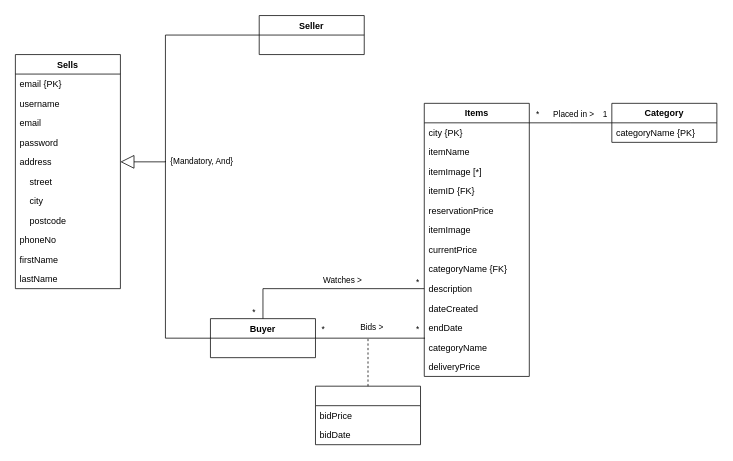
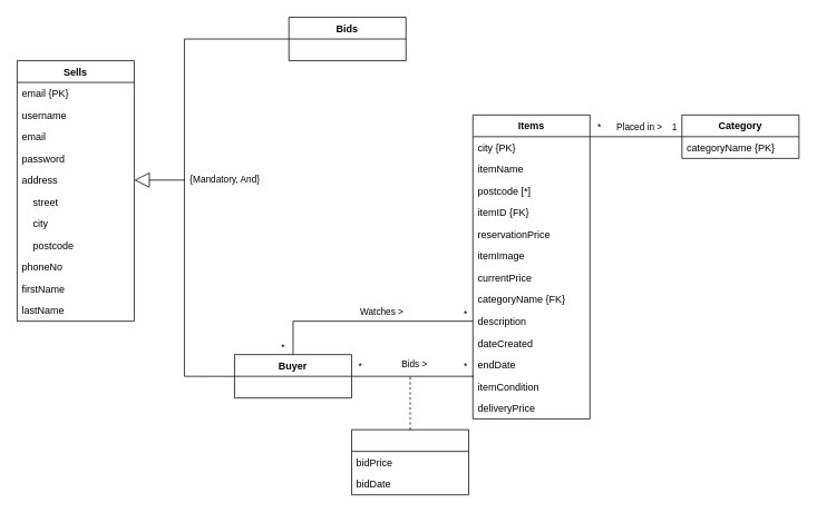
  <mxCell id="0" />
  <mxCell id="1" parent="0" />
  <mxCell id="2" value="Sells" style="swimlane;fontStyle=1;childLayout=stackLayout;horizontal=1;startSize=26;fillColor=none;horizontalStack=0;resizeParent=1;resizeParentMax=0;resizeLast=0;collapsible=1;marginBottom=0;" parent="1" vertex="1"><mxGeometry x="20" y="72" width="140" height="312" as="geometry" /></mxCell>
  <mxCell id="3" value="email {PK}" style="text;strokeColor=none;fillColor=none;align=left;verticalAlign=top;spacingLeft=4;spacingRight=4;overflow=hidden;rotatable=0;points=[[0,0.5],[1,0.5]];portConstraint=eastwest;" parent="2" vertex="1"><mxGeometry y="26" width="140" height="26" as="geometry" /></mxCell>
  <mxCell id="4" value="username" style="text;strokeColor=none;fillColor=none;align=left;verticalAlign=top;spacingLeft=4;spacingRight=4;overflow=hidden;rotatable=0;points=[[0,0.5],[1,0.5]];portConstraint=eastwest;" parent="2" vertex="1"><mxGeometry y="52" width="140" height="26" as="geometry" /></mxCell>
  <mxCell id="5" value="email" style="text;strokeColor=none;fillColor=none;align=left;verticalAlign=top;spacingLeft=4;spacingRight=4;overflow=hidden;rotatable=0;points=[[0,0.5],[1,0.5]];portConstraint=eastwest;" parent="2" vertex="1"><mxGeometry y="78" width="140" height="26" as="geometry" /></mxCell>
  <mxCell id="6" value="password" style="text;strokeColor=none;fillColor=none;align=left;verticalAlign=top;spacingLeft=4;spacingRight=4;overflow=hidden;rotatable=0;points=[[0,0.5],[1,0.5]];portConstraint=eastwest;" parent="2" vertex="1"><mxGeometry y="104" width="140" height="26" as="geometry" /></mxCell>
  <mxCell id="7" value="address" style="text;strokeColor=none;fillColor=none;align=left;verticalAlign=top;spacingLeft=4;spacingRight=4;overflow=hidden;rotatable=0;points=[[0,0.5],[1,0.5]];portConstraint=eastwest;" parent="2" vertex="1"><mxGeometry y="130" width="140" height="26" as="geometry" /></mxCell>
  <mxCell id="8" value="    street" style="text;strokeColor=none;fillColor=none;align=left;verticalAlign=top;spacingLeft=4;spacingRight=4;overflow=hidden;rotatable=0;points=[[0,0.5],[1,0.5]];portConstraint=eastwest;" parent="2" vertex="1"><mxGeometry y="156" width="140" height="26" as="geometry" /></mxCell>
  <mxCell id="9" value="    city" style="text;strokeColor=none;fillColor=none;align=left;verticalAlign=top;spacingLeft=4;spacingRight=4;overflow=hidden;rotatable=0;points=[[0,0.5],[1,0.5]];portConstraint=eastwest;" parent="2" vertex="1"><mxGeometry y="182" width="140" height="26" as="geometry" /></mxCell>
  <mxCell id="10" value="    postcode" style="text;strokeColor=none;fillColor=none;align=left;verticalAlign=top;spacingLeft=4;spacingRight=4;overflow=hidden;rotatable=0;points=[[0,0.5],[1,0.5]];portConstraint=eastwest;" parent="2" vertex="1"><mxGeometry y="208" width="140" height="26" as="geometry" /></mxCell>
  <mxCell id="11" value="phoneNo" style="text;strokeColor=none;fillColor=none;align=left;verticalAlign=top;spacingLeft=4;spacingRight=4;overflow=hidden;rotatable=0;points=[[0,0.5],[1,0.5]];portConstraint=eastwest;" parent="2" vertex="1"><mxGeometry y="234" width="140" height="26" as="geometry" /></mxCell>
  <mxCell id="12" value="firstName" style="text;strokeColor=none;fillColor=none;align=left;verticalAlign=top;spacingLeft=4;spacingRight=4;overflow=hidden;rotatable=0;points=[[0,0.5],[1,0.5]];portConstraint=eastwest;" parent="2" vertex="1"><mxGeometry y="260" width="140" height="26" as="geometry" /></mxCell>
  <mxCell id="13" value="lastName" style="text;strokeColor=none;fillColor=none;align=left;verticalAlign=top;spacingLeft=4;spacingRight=4;overflow=hidden;rotatable=0;points=[[0,0.5],[1,0.5]];portConstraint=eastwest;" parent="2" vertex="1"><mxGeometry y="286" width="140" height="26" as="geometry" /></mxCell>
- <mxCell id="14" value="Seller" style="swimlane;fontStyle=1;childLayout=stackLayout;horizontal=1;startSize=26;fillColor=none;horizontalStack=0;resizeParent=1;resizeParentMax=0;resizeLast=0;collapsible=1;marginBottom=0;" parent="1" vertex="1"><mxGeometry x="345" y="20" width="140" height="52" as="geometry" /></mxCell>
+ <mxCell id="14" value="Bids" style="swimlane;fontStyle=1;childLayout=stackLayout;horizontal=1;startSize=26;fillColor=none;horizontalStack=0;resizeParent=1;resizeParentMax=0;resizeLast=0;collapsible=1;marginBottom=0;" parent="1" vertex="1"><mxGeometry x="345" y="20" width="140" height="52" as="geometry" /></mxCell>
  <mxCell id="15" value="" style="endArrow=block;endSize=16;endFill=0;rounded=0;exitX=0;exitY=0.5;exitDx=0;exitDy=0;entryX=1;entryY=0.5;entryDx=0;entryDy=0;html=1;" parent="1" target="7" edge="1"><mxGeometry width="160" relative="1" as="geometry"><mxPoint x="345" y="46" as="sourcePoint" /><mxPoint x="440" y="217" as="targetPoint" /><Array as="points"><mxPoint x="220" y="46" /><mxPoint x="220" y="215" /></Array></mxGeometry></mxCell>
  <mxCell id="16" value="Buyer" style="swimlane;fontStyle=1;childLayout=stackLayout;horizontal=1;startSize=26;fillColor=none;horizontalStack=0;resizeParent=1;resizeParentMax=0;resizeLast=0;collapsible=1;marginBottom=0;" parent="1" vertex="1"><mxGeometry x="280" y="424" width="140" height="52" as="geometry" /></mxCell>
  <mxCell id="17" value="{Mandatory, And}" style="endArrow=none;endSize=16;endFill=0;html=1;rounded=0;exitX=0.001;exitY=0.04;exitDx=0;exitDy=0;align=left;exitPerimeter=0;" parent="1" edge="1"><mxGeometry x="1" y="-5" width="160" relative="1" as="geometry"><mxPoint x="280.14" y="450.04" as="sourcePoint" /><mxPoint x="220" y="214" as="targetPoint" /><Array as="points"><mxPoint x="220" y="450" /></Array><mxPoint as="offset" /></mxGeometry></mxCell>
  <mxCell id="18" value="Items" style="swimlane;fontStyle=1;childLayout=stackLayout;horizontal=1;startSize=26;fillColor=none;horizontalStack=0;resizeParent=1;resizeParentMax=0;resizeLast=0;collapsible=1;marginBottom=0;" parent="1" vertex="1"><mxGeometry x="565" y="137" width="140" height="364" as="geometry" /></mxCell>
  <mxCell id="19" value="city {PK}" style="text;strokeColor=none;fillColor=none;align=left;verticalAlign=top;spacingLeft=4;spacingRight=4;overflow=hidden;rotatable=0;points=[[0,0.5],[1,0.5]];portConstraint=eastwest;" parent="18" vertex="1"><mxGeometry y="26" width="140" height="26" as="geometry" /></mxCell>
  <mxCell id="20" value="itemName" style="text;strokeColor=none;fillColor=none;align=left;verticalAlign=top;spacingLeft=4;spacingRight=4;overflow=hidden;rotatable=0;points=[[0,0.5],[1,0.5]];portConstraint=eastwest;" parent="18" vertex="1"><mxGeometry y="52" width="140" height="26" as="geometry" /></mxCell>
- <mxCell id="21" value="itemImage [*]" style="text;strokeColor=none;fillColor=none;align=left;verticalAlign=top;spacingLeft=4;spacingRight=4;overflow=hidden;rotatable=0;points=[[0,0.5],[1,0.5]];portConstraint=eastwest;" parent="18" vertex="1"><mxGeometry y="78" width="140" height="26" as="geometry" /></mxCell>
+ <mxCell id="21" value="postcode [*]" style="text;strokeColor=none;fillColor=none;align=left;verticalAlign=top;spacingLeft=4;spacingRight=4;overflow=hidden;rotatable=0;points=[[0,0.5],[1,0.5]];portConstraint=eastwest;" parent="18" vertex="1"><mxGeometry y="78" width="140" height="26" as="geometry" /></mxCell>
  <mxCell id="22" value="itemID {FK}" style="text;strokeColor=none;fillColor=none;align=left;verticalAlign=top;spacingLeft=4;spacingRight=4;overflow=hidden;rotatable=0;points=[[0,0.5],[1,0.5]];portConstraint=eastwest;" parent="18" vertex="1"><mxGeometry y="104" width="140" height="26" as="geometry" /></mxCell>
  <mxCell id="23" value="reservationPrice" style="text;strokeColor=none;fillColor=none;align=left;verticalAlign=top;spacingLeft=4;spacingRight=4;overflow=hidden;rotatable=0;points=[[0,0.5],[1,0.5]];portConstraint=eastwest;" parent="18" vertex="1"><mxGeometry y="130" width="140" height="26" as="geometry" /></mxCell>
  <mxCell id="24" value="itemImage" style="text;strokeColor=none;fillColor=none;align=left;verticalAlign=top;spacingLeft=4;spacingRight=4;overflow=hidden;rotatable=0;points=[[0,0.5],[1,0.5]];portConstraint=eastwest;" parent="18" vertex="1"><mxGeometry y="156" width="140" height="26" as="geometry" /></mxCell>
  <mxCell id="25" value="currentPrice" style="text;strokeColor=none;fillColor=none;align=left;verticalAlign=top;spacingLeft=4;spacingRight=4;overflow=hidden;rotatable=0;points=[[0,0.5],[1,0.5]];portConstraint=eastwest;" parent="18" vertex="1"><mxGeometry y="182" width="140" height="26" as="geometry" /></mxCell>
  <mxCell id="26" value="categoryName {FK}" style="text;strokeColor=none;fillColor=none;align=left;verticalAlign=top;spacingLeft=4;spacingRight=4;overflow=hidden;rotatable=0;points=[[0,0.5],[1,0.5]];portConstraint=eastwest;" parent="18" vertex="1"><mxGeometry y="208" width="140" height="26" as="geometry" /></mxCell>
  <mxCell id="27" value="description" style="text;strokeColor=none;fillColor=none;align=left;verticalAlign=top;spacingLeft=4;spacingRight=4;overflow=hidden;rotatable=0;points=[[0,0.5],[1,0.5]];portConstraint=eastwest;" parent="18" vertex="1"><mxGeometry y="234" width="140" height="26" as="geometry" /></mxCell>
  <mxCell id="28" value="dateCreated" style="text;strokeColor=none;fillColor=none;align=left;verticalAlign=top;spacingLeft=4;spacingRight=4;overflow=hidden;rotatable=0;points=[[0,0.5],[1,0.5]];portConstraint=eastwest;" parent="18" vertex="1"><mxGeometry y="260" width="140" height="26" as="geometry" /></mxCell>
  <mxCell id="29" value="endDate" style="text;strokeColor=none;fillColor=none;align=left;verticalAlign=top;spacingLeft=4;spacingRight=4;overflow=hidden;rotatable=0;points=[[0,0.5],[1,0.5]];portConstraint=eastwest;" parent="18" vertex="1"><mxGeometry y="286" width="140" height="26" as="geometry" /></mxCell>
- <mxCell id="30" value="categoryName" style="text;strokeColor=none;fillColor=none;align=left;verticalAlign=top;spacingLeft=4;spacingRight=4;overflow=hidden;rotatable=0;points=[[0,0.5],[1,0.5]];portConstraint=eastwest;" parent="18" vertex="1"><mxGeometry y="312" width="140" height="26" as="geometry" /></mxCell>
+ <mxCell id="30" value="itemCondition" style="text;strokeColor=none;fillColor=none;align=left;verticalAlign=top;spacingLeft=4;spacingRight=4;overflow=hidden;rotatable=0;points=[[0,0.5],[1,0.5]];portConstraint=eastwest;" parent="18" vertex="1"><mxGeometry y="312" width="140" height="26" as="geometry" /></mxCell>
  <mxCell id="31" value="deliveryPrice" style="text;strokeColor=none;fillColor=none;align=left;verticalAlign=top;spacingLeft=4;spacingRight=4;overflow=hidden;rotatable=0;points=[[0,0.5],[1,0.5]];portConstraint=eastwest;" parent="18" vertex="1"><mxGeometry y="338" width="140" height="26" as="geometry" /></mxCell>
  <mxCell id="32" style="edgeStyle=orthogonalEdgeStyle;rounded=0;orthogonalLoop=1;jettySize=auto;html=1;endArrow=none;endFill=0;" parent="1" source="36" edge="1"><mxGeometry relative="1" as="geometry"><mxPoint x="705" y="163" as="targetPoint" /></mxGeometry></mxCell>
  <mxCell id="33" value="1" style="edgeLabel;html=1;align=center;verticalAlign=middle;resizable=0;points=[];" parent="32" vertex="1" connectable="0"><mxGeometry x="-0.272" y="-1" relative="1" as="geometry"><mxPoint x="30" y="-11" as="offset" /></mxGeometry></mxCell>
  <mxCell id="34" value="Placed in &amp;gt;" style="edgeLabel;html=1;align=center;verticalAlign=middle;resizable=0;points=[];" parent="32" vertex="1" connectable="0"><mxGeometry x="0.218" y="-3" relative="1" as="geometry"><mxPoint x="15" y="-9" as="offset" /></mxGeometry></mxCell>
  <mxCell id="35" value="*" style="edgeLabel;html=1;align=center;verticalAlign=middle;resizable=0;points=[];" parent="32" vertex="1" connectable="0"><mxGeometry x="0.773" y="-1" relative="1" as="geometry"><mxPoint x="-2" y="-11" as="offset" /></mxGeometry></mxCell>
  <mxCell id="36" value="Category" style="swimlane;fontStyle=1;childLayout=stackLayout;horizontal=1;startSize=26;fillColor=none;horizontalStack=0;resizeParent=1;resizeParentMax=0;resizeLast=0;collapsible=1;marginBottom=0;" parent="1" vertex="1"><mxGeometry x="815" y="137" width="140" height="52" as="geometry" /></mxCell>
  <mxCell id="37" value="categoryName {PK}" style="text;strokeColor=none;fillColor=none;align=left;verticalAlign=top;spacingLeft=4;spacingRight=4;overflow=hidden;rotatable=0;points=[[0,0.5],[1,0.5]];portConstraint=eastwest;" parent="36" vertex="1"><mxGeometry y="26" width="140" height="26" as="geometry" /></mxCell>
  <mxCell id="38" style="edgeStyle=orthogonalEdgeStyle;rounded=0;orthogonalLoop=1;jettySize=auto;html=1;endArrow=none;endFill=0;exitX=0.5;exitY=0;exitDx=0;exitDy=0;" parent="1" source="16" edge="1"><mxGeometry relative="1" as="geometry"><Array as="points"><mxPoint x="350" y="384" /></Array><mxPoint x="564.97" y="384" as="targetPoint" /><mxPoint x="474.97" y="384.029" as="sourcePoint" /></mxGeometry></mxCell>
  <mxCell id="39" value="*" style="edgeLabel;html=1;align=center;verticalAlign=middle;resizable=0;points=[];" parent="38" vertex="1" connectable="0"><mxGeometry x="0.796" relative="1" as="geometry"><mxPoint x="16" y="-10" as="offset" /></mxGeometry></mxCell>
  <mxCell id="40" value="*" style="edgeLabel;html=1;align=center;verticalAlign=middle;resizable=0;points=[];" parent="38" vertex="1" connectable="0"><mxGeometry x="-0.64" relative="1" as="geometry"><mxPoint x="-19" y="30" as="offset" /></mxGeometry></mxCell>
  <mxCell id="41" value="Watches &amp;gt;" style="edgeLabel;html=1;align=center;verticalAlign=middle;resizable=0;points=[];" parent="38" vertex="1" connectable="0"><mxGeometry x="-0.177" y="1" relative="1" as="geometry"><mxPoint x="40" y="-11" as="offset" /></mxGeometry></mxCell>
  <mxCell id="42" style="edgeStyle=orthogonalEdgeStyle;rounded=0;orthogonalLoop=1;jettySize=auto;html=1;endArrow=none;endFill=0;exitX=1;exitY=0.5;exitDx=0;exitDy=0;" parent="1" source="16" edge="1"><mxGeometry relative="1" as="geometry"><Array as="points"><mxPoint x="566" y="450" /></Array><mxPoint x="566" y="450" as="targetPoint" /><mxPoint x="445" y="456" as="sourcePoint" /></mxGeometry></mxCell>
  <mxCell id="43" value="*" style="edgeLabel;html=1;align=center;verticalAlign=middle;resizable=0;points=[];" parent="42" vertex="1" connectable="0"><mxGeometry x="0.796" relative="1" as="geometry"><mxPoint x="4" y="-13" as="offset" /></mxGeometry></mxCell>
  <mxCell id="44" value="*" style="edgeLabel;html=1;align=center;verticalAlign=middle;resizable=0;points=[];" parent="42" vertex="1" connectable="0"><mxGeometry x="-0.7" relative="1" as="geometry"><mxPoint x="-13" y="-13" as="offset" /></mxGeometry></mxCell>
  <mxCell id="45" value="Bids &amp;gt;" style="edgeLabel;html=1;align=center;verticalAlign=middle;resizable=0;points=[];" parent="42" vertex="1" connectable="0"><mxGeometry x="-0.177" y="1" relative="1" as="geometry"><mxPoint x="14" y="-14" as="offset" /></mxGeometry></mxCell>
  <mxCell id="46" value="" style="swimlane;fontStyle=1;childLayout=stackLayout;horizontal=1;startSize=26;fillColor=none;horizontalStack=0;resizeParent=1;resizeParentMax=0;resizeLast=0;collapsible=1;marginBottom=0;" parent="1" vertex="1"><mxGeometry x="420" y="514" width="140" height="78" as="geometry"><mxRectangle x="517" y="622" width="50" height="40" as="alternateBounds" /></mxGeometry></mxCell>
  <mxCell id="47" value="bidPrice" style="text;strokeColor=none;fillColor=none;align=left;verticalAlign=top;spacingLeft=4;spacingRight=4;overflow=hidden;rotatable=0;points=[[0,0.5],[1,0.5]];portConstraint=eastwest;" parent="46" vertex="1"><mxGeometry y="26" width="140" height="26" as="geometry" /></mxCell>
  <mxCell id="48" value="bidDate" style="text;strokeColor=none;fillColor=none;align=left;verticalAlign=top;spacingLeft=4;spacingRight=4;overflow=hidden;rotatable=0;points=[[0,0.5],[1,0.5]];portConstraint=eastwest;" parent="46" vertex="1"><mxGeometry y="52" width="140" height="26" as="geometry" /></mxCell>
  <mxCell id="49" value="" style="endArrow=none;dashed=1;html=1;rounded=0;exitX=0.5;exitY=0;exitDx=0;exitDy=0;" parent="1" source="46" edge="1"><mxGeometry width="50" height="50" relative="1" as="geometry"><mxPoint x="465" y="514" as="sourcePoint" /><mxPoint x="490" y="449" as="targetPoint" /></mxGeometry></mxCell>
